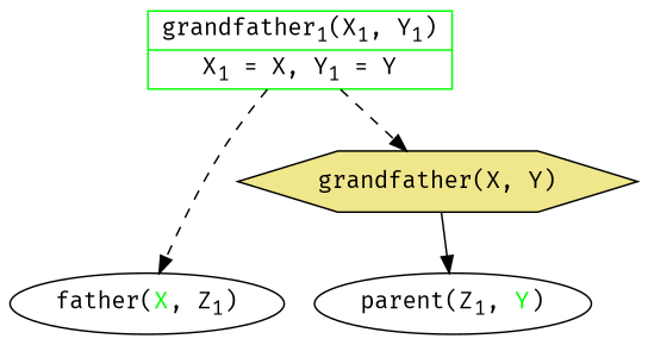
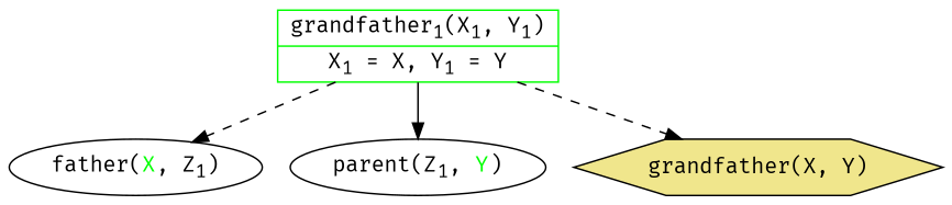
  digraph {
    node [fontname="Fira Mono"]
    edge [style=dashed color=black]
    n1 [label=<father(<font color="green">X</font>, Z<sub>1</sub>)>]
    n2 [label=<parent(Z<sub>1</sub>, <font color="green">Y</font>)>]
    n3 [fillcolor=khaki label="grandfather(X, Y)" shape=hexagon style=filled]
    n4 [color=green label=<{grandfather<sub>1</sub>(X<sub>1</sub>, Y<sub>1</sub>)|X<sub>1</sub> = X, Y<sub>1</sub> = Y}> shape=record]
    subgraph sub_1 {
      rank=same
      n1
      n2
    }
    n1 -> n2 [style=invis color=""]
    n4 -> n1
-   n3 -> n2 [style=solid]
+   n4 -> n2 [style=solid]
    n4 -> n3
  }
